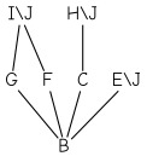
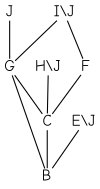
  digraph {
    fontname="Comic Neue"
    rankdir=BT
    node [fontname="Comic Neue" fontsize=14 shape=plain]
    edge [arrowhead=none fontname="Comic Neue" fontsize=8]
    n1 [label=G]
+   n2 [label=J]
    n3 [label="I\\J"]
    n4 [label=C]
    n5 [label="H\\J"]
    n6 [label=F]
    n7 [label=B]
    n8 [label="E\\J"]
+   n1 -> n2
    n1 -> n3
+   n4 -> n1
    n4 -> n5
    n6 -> n3
    n7 -> n1
    n7 -> n4
-   n7 -> n6
+   n4 -> n6
    n7 -> n8
  }
